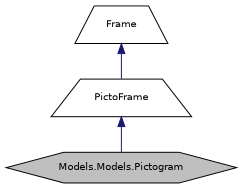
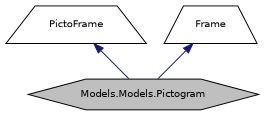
  digraph {
    fontname="DejaVu Sans"
    node [color=black fillcolor=white fontname="DejaVu Sans" fontsize=10 shape=trapezium style=filled]
    edge [color=midnightblue dir=back fontname="DejaVu Sans" fontsize=10 labelfontname=Helvetica labelfontsize=10 style=solid]
    n1 [fillcolor=grey75 fontcolor=black height=0.2 label="Models.Models.Pictogram" shape=hexagon width=0.4]
    n2 [height=0.2 label=PictoFrame width=0.4]
    n3 [height=0.2 label=Frame width=0.4]
    n2 -> n1
-   n3 -> n2
+   n3 -> n1
  }
